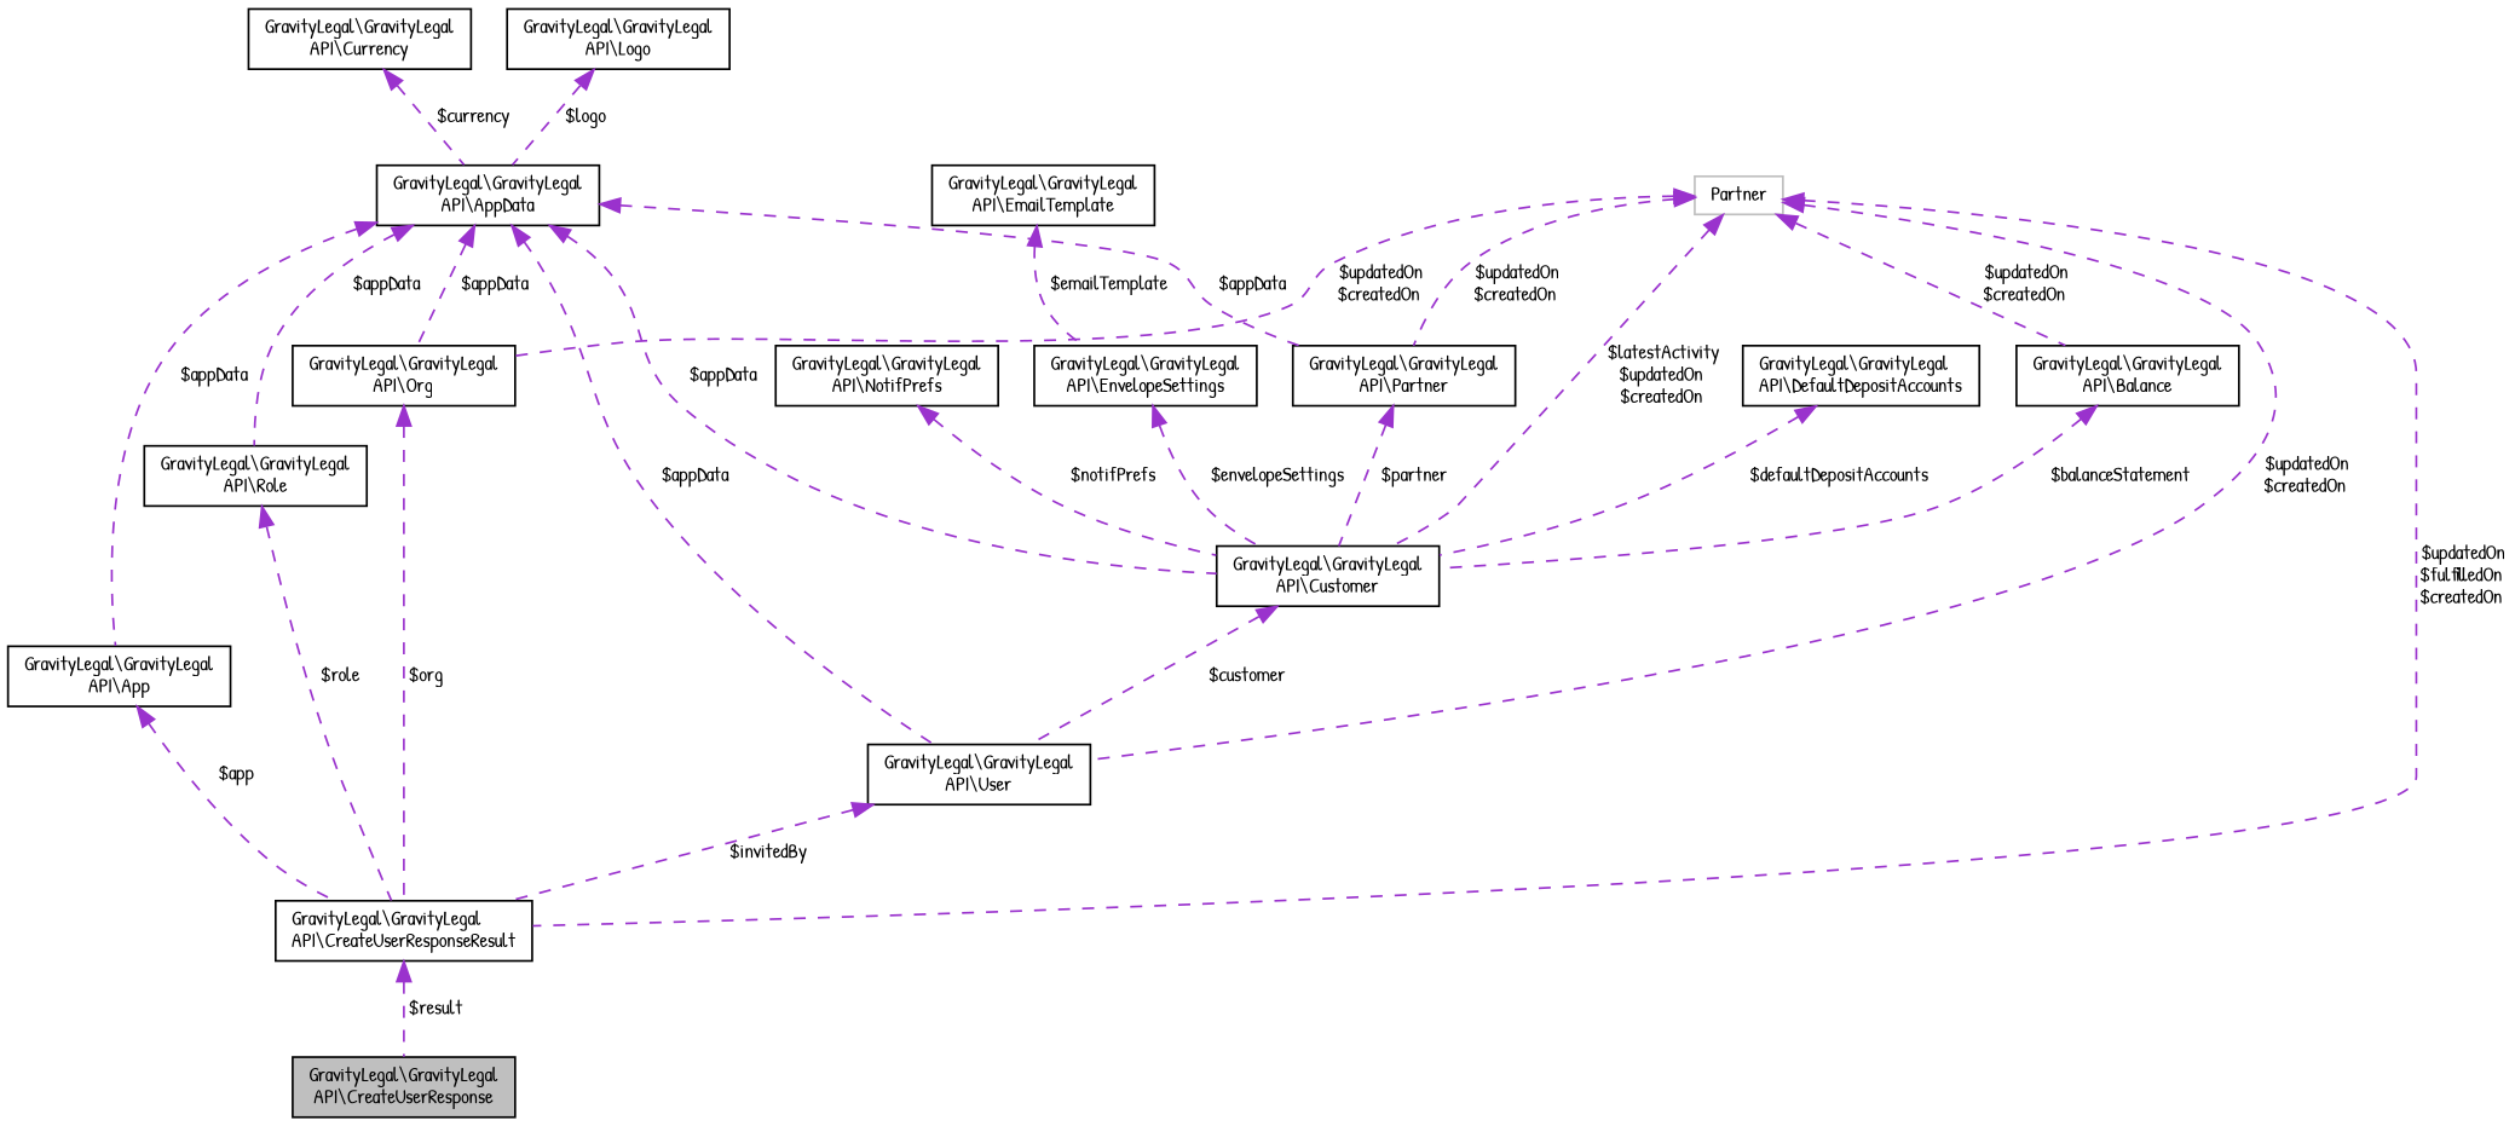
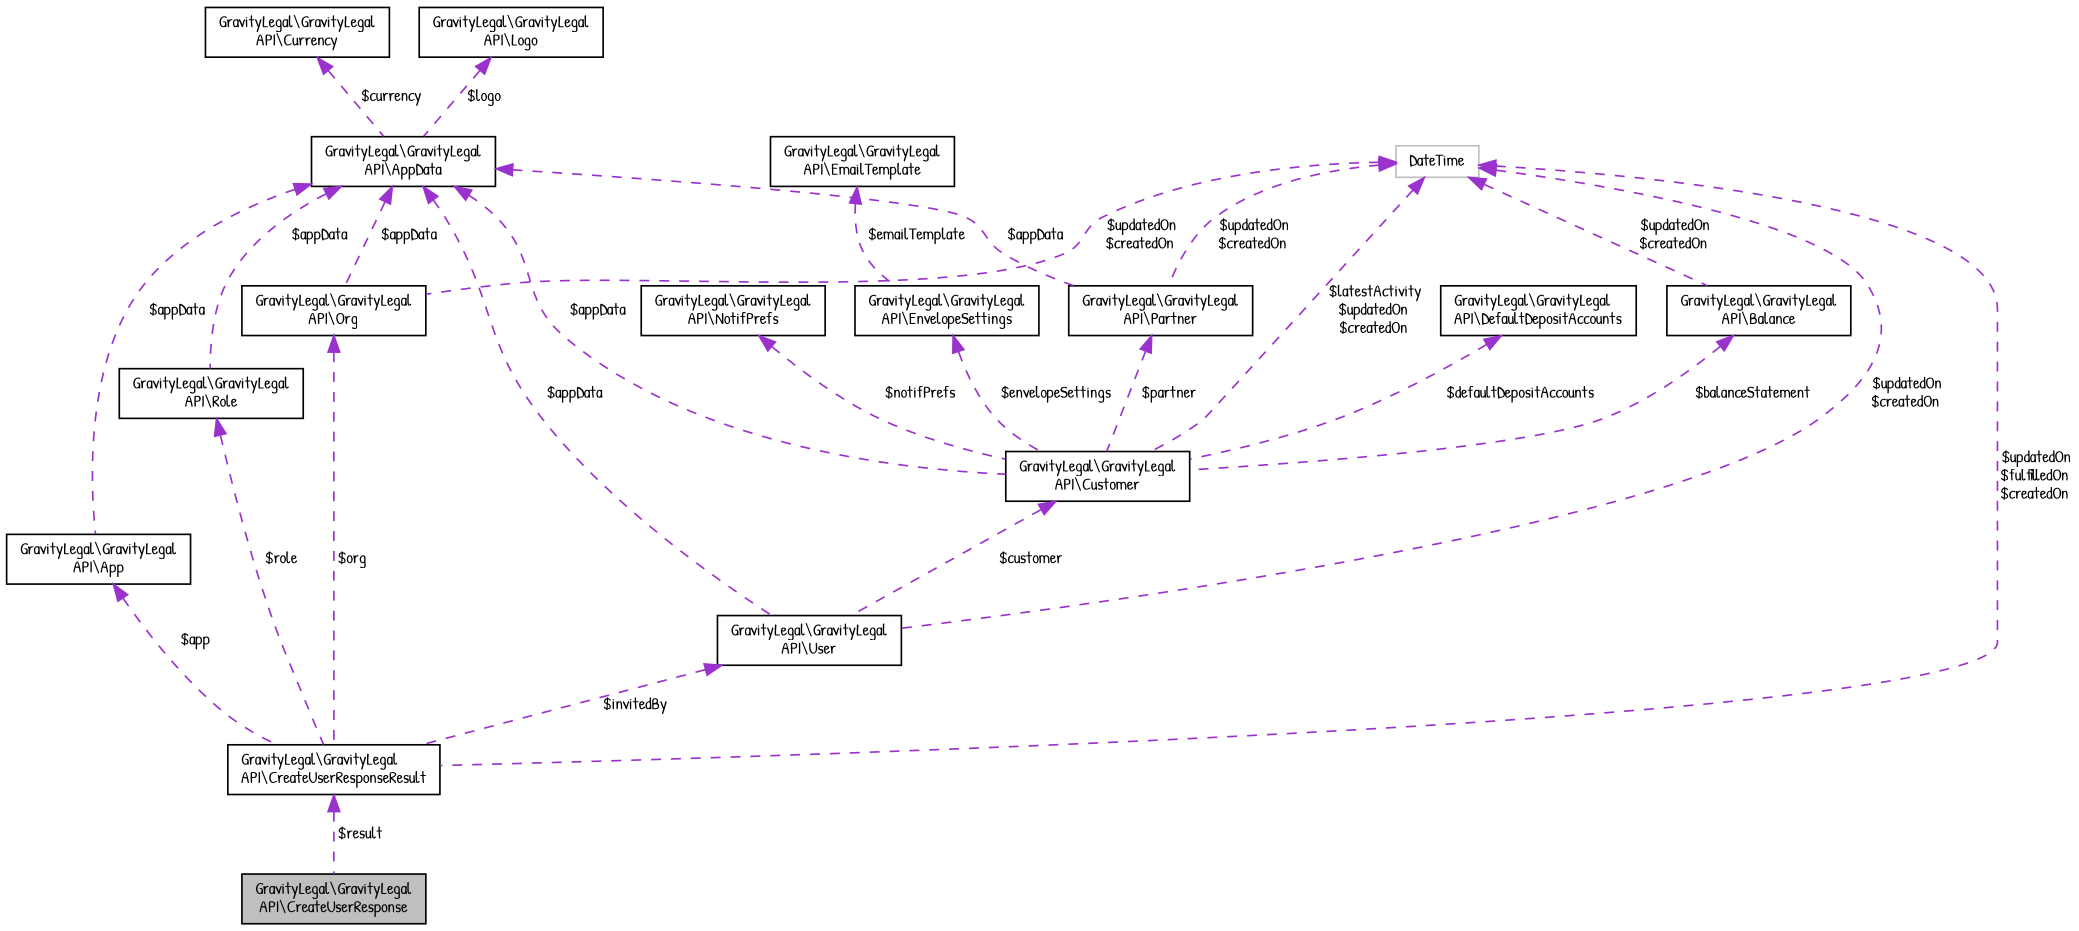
  digraph {
    rankdir=TB
    fontname="Patrick Hand"
    node [color=black fillcolor=white fontname="Patrick Hand" fontsize=10 shape=record style=filled]
    edge [color=darkorchid3 dir=back fontname="Patrick Hand" fontsize=10 labelfontname=Helvetica labelfontsize=10 style=dashed]
    n1 [fillcolor=grey75 fontcolor=black height=0.2 label="GravityLegal\\GravityLegal\lAPI\\CreateUserResponse" width=0.4]
    n2 [height=0.2 label="GravityLegal\\GravityLegal\lAPI\\CreateUserResponseResult" width=0.4]
    n3 [height=0.2 label="GravityLegal\\GravityLegal\lAPI\\Role" width=0.4]
    n4 [height=0.2 label="GravityLegal\\GravityLegal\lAPI\\AppData" width=0.4]
    n5 [height=0.2 label="GravityLegal\\GravityLegal\lAPI\\Org" width=0.4]
    n6 [height=0.2 label="GravityLegal\\GravityLegal\lAPI\\User" width=0.4]
    n7 [height=0.2 label="GravityLegal\\GravityLegal\lAPI\\Customer" width=0.4]
    n8 [height=0.2 label="GravityLegal\\GravityLegal\lAPI\\Partner" width=0.4]
    n9 [height=0.2 label="GravityLegal\\GravityLegal\lAPI\\App" width=0.4]
    n10 [height=0.2 label="GravityLegal\\GravityLegal\lAPI\\Currency" width=0.4]
    n11 [height=0.2 label="GravityLegal\\GravityLegal\lAPI\\Logo" width=0.4]
-   n12 [color=grey75 height=0.2 label=Partner width=0.4]
+   n12 [color=grey75 height=0.2 label=DateTime width=0.4]
    n13 [height=0.2 label="GravityLegal\\GravityLegal\lAPI\\Balance" width=0.4]
    n14 [height=0.2 label="GravityLegal\\GravityLegal\lAPI\\DefaultDepositAccounts" width=0.4]
    Node12 [height=0.2 label="GravityLegal\\GravityLegal\lAPI\\NotifPrefs" width=0.4]
    n16 [height=0.2 label="GravityLegal\\GravityLegal\lAPI\\EnvelopeSettings" width=0.4]
    n17 [height=0.2 label="GravityLegal\\GravityLegal\lAPI\\EmailTemplate" width=0.4]
    n2 -> n1 [label=" $result"]
    n3 -> n2 [label=" $role"]
    n4 -> n3 [label=" $appData"]
    n4 -> n5 [label=" $appData"]
    n4 -> n6 [label=" $appData"]
    n4 -> n7 [label=" $appData"]
    n4 -> n8 [label=" $appData"]
    n4 -> n9 [label=" $appData"]
    n5 -> n2 [label=" $org"]
    n6 -> n2 [label=" $invitedBy"]
    n7 -> n6 [label=" $customer"]
    n8 -> n7 [label=" $partner"]
    n9 -> n2 [label=" $app"]
    n10 -> n4 [label=" $currency"]
    n11 -> n4 [label=" $logo"]
    n12 -> n2 [label=" $updatedOn\n$fulfilledOn\n$createdOn"]
    n12 -> n5 [label=" $updatedOn\n$createdOn"]
    n12 -> n6 [label=" $updatedOn\n$createdOn"]
    n12 -> n7 [label=" $latestActivity\n$updatedOn\n$createdOn"]
    n12 -> n8 [label=" $updatedOn\n$createdOn"]
    n12 -> n13 [label=" $updatedOn\n$createdOn"]
    n13 -> n7 [label=" $balanceStatement"]
    n14 -> n7 [label=" $defaultDepositAccounts"]
    Node12 -> n7 [label=" $notifPrefs"]
    n16 -> n7 [label=" $envelopeSettings"]
    n17 -> n16 [label=" $emailTemplate"]
  }
